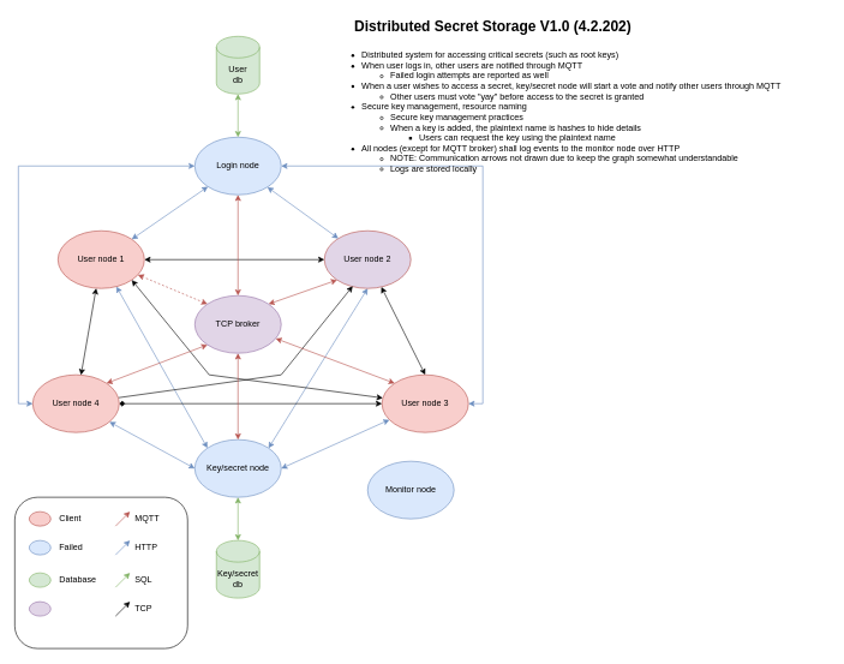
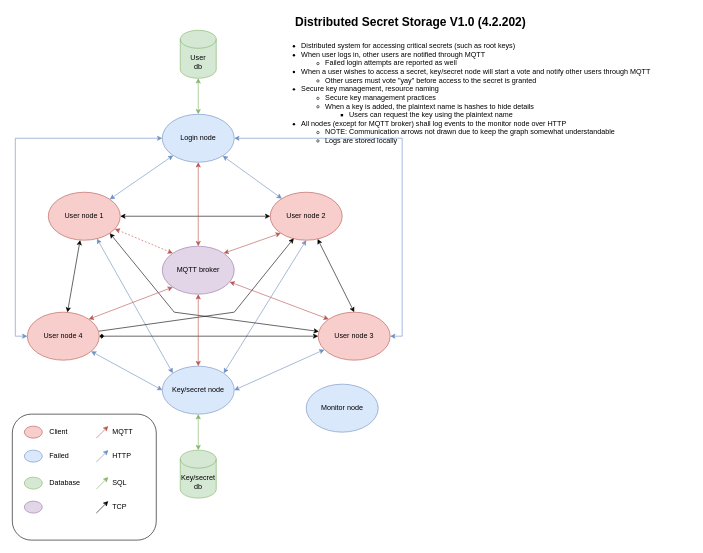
  <mxCell id="0" />
  <mxCell id="1" parent="0" />
  <mxCell id="2" style="rounded=0;orthogonalLoop=1;jettySize=auto;html=1;entryX=0;entryY=0;entryDx=0;entryDy=0;startArrow=classic;startFill=1;fillColor=#dae8fc;strokeColor=#6c8ebf;" parent="1" source="5" target="20" edge="1"><mxGeometry relative="1" as="geometry" /></mxCell>
  <mxCell id="3" style="rounded=0;orthogonalLoop=1;jettySize=auto;html=1;entryX=0;entryY=0;entryDx=0;entryDy=0;startArrow=classic;startFill=1;fillColor=#f8cecc;strokeColor=#b85450;dashed=1;" parent="1" source="5" target="51" edge="1"><mxGeometry relative="1" as="geometry" /></mxCell>
  <mxCell id="4" style="rounded=0;orthogonalLoop=1;jettySize=auto;html=1;startArrow=classic;startFill=1;" parent="1" source="5" target="19" edge="1"><mxGeometry relative="1" as="geometry" /></mxCell>
  <mxCell id="5" value="User node 1" style="ellipse;whiteSpace=wrap;html=1;fillColor=#f8cecc;strokeColor=#b85450;" parent="1" vertex="1"><mxGeometry x="80" y="320" width="120" height="80" as="geometry" /></mxCell>
  <mxCell id="6" value="&lt;div&gt;Key/secret&lt;/div&gt;&lt;div&gt;db&lt;br&gt;&lt;/div&gt;" style="shape=cylinder3;whiteSpace=wrap;html=1;boundedLbl=1;backgroundOutline=1;size=15;fillColor=#d5e8d4;strokeColor=#82b366;" parent="1" vertex="1"><mxGeometry x="300" y="750" width="60" height="80" as="geometry" /></mxCell>
  <mxCell id="7" style="rounded=0;orthogonalLoop=1;jettySize=auto;html=1;entryX=1;entryY=0;entryDx=0;entryDy=0;startArrow=classic;startFill=1;fillColor=#dae8fc;strokeColor=#6c8ebf;exitX=0.5;exitY=1;exitDx=0;exitDy=0;" parent="1" source="10" target="20" edge="1"><mxGeometry relative="1" as="geometry" /></mxCell>
  <mxCell id="8" style="rounded=0;orthogonalLoop=1;jettySize=auto;html=1;entryX=0.5;entryY=0;entryDx=0;entryDy=0;startArrow=classic;startFill=1;" parent="1" source="10" target="14" edge="1"><mxGeometry relative="1" as="geometry"><Array as="points"><mxPoint x="560" y="460" /></Array></mxGeometry></mxCell>
  <mxCell id="9" style="edgeStyle=orthogonalEdgeStyle;rounded=0;orthogonalLoop=1;jettySize=auto;html=1;startArrow=classic;startFill=1;" parent="1" source="10" target="5" edge="1"><mxGeometry relative="1" as="geometry" /></mxCell>
- <mxCell id="10" value="User node 2" style="ellipse;whiteSpace=wrap;html=1;fillColor=#e1d5e7;strokeColor=#b85450;" parent="1" vertex="1"><mxGeometry x="450" y="320" width="120" height="80" as="geometry" /></mxCell>
+ <mxCell id="10" value="User node 2" style="ellipse;whiteSpace=wrap;html=1;fillColor=#f8cecc;strokeColor=#b85450;" parent="1" vertex="1"><mxGeometry x="450" y="320" width="120" height="80" as="geometry" /></mxCell>
  <mxCell id="11" style="rounded=0;orthogonalLoop=1;jettySize=auto;html=1;entryX=1;entryY=0.5;entryDx=0;entryDy=0;startArrow=classic;startFill=1;fillColor=#dae8fc;strokeColor=#6c8ebf;" parent="1" source="14" target="20" edge="1"><mxGeometry relative="1" as="geometry" /></mxCell>
  <mxCell id="12" style="edgeStyle=orthogonalEdgeStyle;rounded=0;orthogonalLoop=1;jettySize=auto;html=1;startArrow=classic;startFill=1;endArrow=diamond;" parent="1" source="14" target="19" edge="1"><mxGeometry relative="1" as="geometry" /></mxCell>
  <mxCell id="13" style="rounded=0;orthogonalLoop=1;jettySize=auto;html=1;entryX=1;entryY=1;entryDx=0;entryDy=0;startArrow=classic;startFill=1;" parent="1" source="14" target="5" edge="1"><mxGeometry relative="1" as="geometry"><Array as="points"><mxPoint x="290" y="520" /></Array></mxGeometry></mxCell>
  <mxCell id="14" value="User node 3" style="ellipse;whiteSpace=wrap;html=1;fillColor=#f8cecc;strokeColor=#b85450;" parent="1" vertex="1"><mxGeometry x="530" y="520" width="120" height="80" as="geometry" /></mxCell>
  <mxCell id="15" style="rounded=0;orthogonalLoop=1;jettySize=auto;html=1;entryX=0;entryY=0.5;entryDx=0;entryDy=0;startArrow=classic;startFill=1;fillColor=#dae8fc;strokeColor=#6c8ebf;" parent="1" source="19" target="20" edge="1"><mxGeometry relative="1" as="geometry" /></mxCell>
  <mxCell id="16" style="rounded=0;orthogonalLoop=1;jettySize=auto;html=1;entryX=0;entryY=1;entryDx=0;entryDy=0;exitX=1;exitY=0;exitDx=0;exitDy=0;startArrow=classic;startFill=1;fillColor=#f8cecc;strokeColor=#b85450;" parent="1" source="51" target="10" edge="1"><mxGeometry relative="1" as="geometry" /></mxCell>
  <mxCell id="17" style="edgeStyle=orthogonalEdgeStyle;rounded=0;orthogonalLoop=1;jettySize=auto;html=1;entryX=0;entryY=0.5;entryDx=0;entryDy=0;exitX=0;exitY=0.5;exitDx=0;exitDy=0;startArrow=classic;startFill=1;fillColor=#dae8fc;strokeColor=#6c8ebf;" parent="1" source="19" target="26" edge="1"><mxGeometry relative="1" as="geometry"><Array as="points"><mxPoint x="25" y="560" /><mxPoint x="25" y="230" /></Array></mxGeometry></mxCell>
  <mxCell id="18" style="rounded=0;orthogonalLoop=1;jettySize=auto;html=1;entryX=0.327;entryY=0.961;entryDx=0;entryDy=0;entryPerimeter=0;" parent="1" source="19" target="10" edge="1"><mxGeometry relative="1" as="geometry"><Array as="points"><mxPoint x="390" y="520" /></Array></mxGeometry></mxCell>
  <mxCell id="19" value="&lt;div&gt;User node 4&lt;/div&gt;" style="ellipse;whiteSpace=wrap;html=1;fillColor=#f8cecc;strokeColor=#b85450;" parent="1" vertex="1"><mxGeometry x="45" y="520" width="120" height="80" as="geometry" /></mxCell>
  <mxCell id="20" value="Key/secret node" style="ellipse;whiteSpace=wrap;html=1;fillColor=#dae8fc;strokeColor=#6c8ebf;" parent="1" vertex="1"><mxGeometry x="270" y="610" width="120" height="80" as="geometry" /></mxCell>
  <mxCell id="21" style="edgeStyle=orthogonalEdgeStyle;rounded=0;orthogonalLoop=1;jettySize=auto;html=1;entryX=0.5;entryY=0;entryDx=0;entryDy=0;entryPerimeter=0;startArrow=classic;startFill=1;fillColor=#d5e8d4;strokeColor=#82b366;" parent="1" source="20" target="6" edge="1"><mxGeometry relative="1" as="geometry" /></mxCell>
  <mxCell id="22" style="edgeStyle=orthogonalEdgeStyle;rounded=0;orthogonalLoop=1;jettySize=auto;html=1;entryX=1;entryY=0.5;entryDx=0;entryDy=0;startArrow=classic;startFill=1;fillColor=#dae8fc;strokeColor=#6c8ebf;" parent="1" source="26" target="14" edge="1"><mxGeometry relative="1" as="geometry" /></mxCell>
  <mxCell id="23" style="rounded=0;orthogonalLoop=1;jettySize=auto;html=1;startArrow=classic;startFill=1;fillColor=#dae8fc;strokeColor=#6c8ebf;" parent="1" source="26" target="10" edge="1"><mxGeometry relative="1" as="geometry" /></mxCell>
  <mxCell id="24" style="rounded=0;orthogonalLoop=1;jettySize=auto;html=1;entryX=1;entryY=0;entryDx=0;entryDy=0;startArrow=classic;startFill=1;fillColor=#dae8fc;strokeColor=#6c8ebf;" parent="1" source="26" target="5" edge="1"><mxGeometry relative="1" as="geometry" /></mxCell>
  <mxCell id="25" style="edgeStyle=orthogonalEdgeStyle;rounded=0;orthogonalLoop=1;jettySize=auto;html=1;entryX=0.5;entryY=0;entryDx=0;entryDy=0;startArrow=classic;startFill=1;fillColor=#f8cecc;strokeColor=#b85450;" parent="1" source="26" target="51" edge="1"><mxGeometry relative="1" as="geometry" /></mxCell>
  <mxCell id="26" value="Login node" style="ellipse;whiteSpace=wrap;html=1;fillColor=#dae8fc;strokeColor=#6c8ebf;" parent="1" vertex="1"><mxGeometry x="270" y="190" width="120" height="80" as="geometry" /></mxCell>
  <mxCell id="27" value="&lt;div&gt;User&lt;/div&gt;&lt;div&gt;db&lt;br&gt;&lt;/div&gt;" style="shape=cylinder3;whiteSpace=wrap;html=1;boundedLbl=1;backgroundOutline=1;size=15;fillColor=#d5e8d4;strokeColor=#82b366;" parent="1" vertex="1"><mxGeometry x="300" y="50" width="60" height="80" as="geometry" /></mxCell>
  <mxCell id="28" style="edgeStyle=orthogonalEdgeStyle;rounded=0;orthogonalLoop=1;jettySize=auto;html=1;entryX=0.5;entryY=1;entryDx=0;entryDy=0;entryPerimeter=0;startArrow=classic;startFill=1;fillColor=#d5e8d4;strokeColor=#82b366;" parent="1" source="26" target="27" edge="1"><mxGeometry relative="1" as="geometry" /></mxCell>
  <mxCell id="29" value="" style="group" parent="1" vertex="1" connectable="0"><mxGeometry x="20" y="690" width="240" height="210" as="geometry" /></mxCell>
  <mxCell id="30" value="" style="rounded=1;whiteSpace=wrap;html=1;" parent="29" vertex="1"><mxGeometry width="240" height="210" as="geometry" /></mxCell>
  <mxCell id="31" value="" style="ellipse;whiteSpace=wrap;html=1;fillColor=#f8cecc;strokeColor=#b85450;" parent="29" vertex="1"><mxGeometry x="20" y="20" width="30" height="20" as="geometry" /></mxCell>
  <mxCell id="32" value="&lt;div align=&quot;left&quot;&gt;Client&lt;/div&gt;" style="text;html=1;align=left;verticalAlign=middle;resizable=0;points=[];autosize=1;strokeColor=none;fillColor=none;" parent="29" vertex="1"><mxGeometry x="60" y="15" width="50" height="30" as="geometry" /></mxCell>
  <mxCell id="33" value="" style="ellipse;whiteSpace=wrap;html=1;fillColor=#dae8fc;strokeColor=#6c8ebf;" parent="29" vertex="1"><mxGeometry x="20" y="60" width="30" height="20" as="geometry" /></mxCell>
  <mxCell id="34" value="Failed" style="text;html=1;align=left;verticalAlign=middle;resizable=0;points=[];autosize=1;strokeColor=none;fillColor=none;" parent="29" vertex="1"><mxGeometry x="60" y="55" width="60" height="30" as="geometry" /></mxCell>
  <mxCell id="35" value="" style="ellipse;whiteSpace=wrap;html=1;fillColor=#d5e8d4;strokeColor=#82b366;" parent="29" vertex="1"><mxGeometry x="20" y="105" width="30" height="20" as="geometry" /></mxCell>
  <mxCell id="36" value="Database" style="text;html=1;align=left;verticalAlign=middle;resizable=0;points=[];autosize=1;strokeColor=none;fillColor=none;" parent="29" vertex="1"><mxGeometry x="60" y="100" width="70" height="30" as="geometry" /></mxCell>
  <mxCell id="37" value="" style="endArrow=classic;html=1;rounded=0;fillColor=#dae8fc;strokeColor=#6c8ebf;" parent="29" edge="1"><mxGeometry width="50" height="50" relative="1" as="geometry"><mxPoint x="140" y="80" as="sourcePoint" /><mxPoint x="160" y="60" as="targetPoint" /></mxGeometry></mxCell>
  <mxCell id="38" value="HTTP" style="text;html=1;align=left;verticalAlign=middle;resizable=0;points=[];autosize=1;strokeColor=none;fillColor=none;" parent="29" vertex="1"><mxGeometry x="165" y="55" width="50" height="30" as="geometry" /></mxCell>
  <mxCell id="39" value="" style="endArrow=classic;html=1;rounded=0;fillColor=#d5e8d4;strokeColor=#82b366;" parent="29" edge="1"><mxGeometry width="50" height="50" relative="1" as="geometry"><mxPoint x="140" y="125" as="sourcePoint" /><mxPoint x="160" y="105" as="targetPoint" /></mxGeometry></mxCell>
  <mxCell id="40" value="SQL" style="text;html=1;align=left;verticalAlign=middle;resizable=0;points=[];autosize=1;strokeColor=none;fillColor=none;" parent="29" vertex="1"><mxGeometry x="165" y="100" width="50" height="30" as="geometry" /></mxCell>
  <mxCell id="41" value="" style="endArrow=classic;html=1;rounded=0;fillColor=#f8cecc;strokeColor=#b85450;" parent="29" edge="1"><mxGeometry width="50" height="50" relative="1" as="geometry"><mxPoint x="140" y="40" as="sourcePoint" /><mxPoint x="160" y="20" as="targetPoint" /></mxGeometry></mxCell>
  <mxCell id="42" value="MQTT" style="text;html=1;align=left;verticalAlign=middle;resizable=0;points=[];autosize=1;strokeColor=none;fillColor=none;" parent="29" vertex="1"><mxGeometry x="165" y="15" width="60" height="30" as="geometry" /></mxCell>
  <mxCell id="43" value="" style="endArrow=classic;html=1;rounded=0;fillColor=#ffe6cc;strokeColor=#000000;" parent="29" edge="1"><mxGeometry width="50" height="50" relative="1" as="geometry"><mxPoint x="140" y="165" as="sourcePoint" /><mxPoint x="160" y="145" as="targetPoint" /></mxGeometry></mxCell>
  <mxCell id="44" value="TCP" style="text;html=1;align=left;verticalAlign=middle;resizable=0;points=[];autosize=1;strokeColor=none;fillColor=none;" parent="29" vertex="1"><mxGeometry x="165" y="140" width="50" height="30" as="geometry" /></mxCell>
  <mxCell id="45" value="" style="ellipse;whiteSpace=wrap;html=1;fillColor=#e1d5e7;strokeColor=#9673a6;" parent="29" vertex="1"><mxGeometry x="20" y="145" width="30" height="20" as="geometry" /></mxCell>
  <mxCell id="46" value="Distributed Secret Storage V1.0 (4.2.202)" style="text;html=1;strokeColor=none;fillColor=none;align=left;verticalAlign=middle;whiteSpace=wrap;rounded=0;fontStyle=1;fontSize=20;" parent="1" vertex="1"><mxGeometry x="490" y="20" width="660" height="30" as="geometry" /></mxCell>
  <mxCell id="47" value="&lt;div align=&quot;left&quot;&gt;&lt;ul&gt;&lt;li&gt;Distributed system for accessing critical secrets (such as root keys)&lt;/li&gt;&lt;li&gt;When user logs in, other users are notified through MQTT &lt;br&gt;&lt;/li&gt;&lt;ul&gt;&lt;li&gt;Failed login attempts are reported as well&lt;br&gt;&lt;/li&gt;&lt;/ul&gt;&lt;li&gt;When a user wishes to access a secret, key/secret node will start a vote and notify other users through MQTT&lt;br&gt;&lt;/li&gt;&lt;ul&gt;&lt;li&gt;Other users must vote &quot;yay&quot; before access to the secret is granted&lt;br&gt;&lt;/li&gt;&lt;/ul&gt;&lt;li&gt;Secure key management, resource naming&lt;/li&gt;&lt;ul&gt;&lt;li&gt;Secure key management practices&lt;/li&gt;&lt;li&gt;When a key is added, the plaintext name is hashes to hide details&lt;/li&gt;&lt;ul&gt;&lt;li&gt;Users can request the key using the plaintext name&lt;/li&gt;&lt;/ul&gt;&lt;/ul&gt;&lt;li&gt;All nodes (except for MQTT broker) shall log events to the monitor node over HTTP&lt;/li&gt;&lt;ul&gt;&lt;li&gt;NOTE: Communication arrows not drawn due to keep the graph somewhat understandable&lt;/li&gt;&lt;li&gt;Logs are stored locally&lt;br&gt;&lt;/li&gt;&lt;/ul&gt;&lt;/ul&gt;&lt;/div&gt;" style="text;html=1;align=left;verticalAlign=middle;resizable=0;points=[];autosize=1;strokeColor=none;fillColor=none;" parent="1" vertex="1"><mxGeometry x="460" y="50" width="650" height="210" as="geometry" /></mxCell>
  <mxCell id="48" value="" style="rounded=0;orthogonalLoop=1;jettySize=auto;html=1;entryX=0;entryY=1;entryDx=0;entryDy=0;exitX=1;exitY=0;exitDx=0;exitDy=0;startArrow=classic;startFill=1;fillColor=#f8cecc;strokeColor=#b85450;" parent="1" source="19" target="51" edge="1"><mxGeometry relative="1" as="geometry"><mxPoint x="147" y="532" as="sourcePoint" /><mxPoint x="468" y="388" as="targetPoint" /></mxGeometry></mxCell>
  <mxCell id="49" style="rounded=0;orthogonalLoop=1;jettySize=auto;html=1;entryX=0;entryY=0;entryDx=0;entryDy=0;fillColor=#f8cecc;strokeColor=#b85450;startArrow=classic;startFill=1;" parent="1" source="51" target="14" edge="1"><mxGeometry relative="1" as="geometry" /></mxCell>
  <mxCell id="50" style="edgeStyle=orthogonalEdgeStyle;rounded=0;orthogonalLoop=1;jettySize=auto;html=1;startArrow=classic;startFill=1;fillColor=#f8cecc;strokeColor=#b85450;" parent="1" source="51" target="20" edge="1"><mxGeometry relative="1" as="geometry" /></mxCell>
- <mxCell id="51" value="TCP broker" style="ellipse;whiteSpace=wrap;html=1;fillColor=#e1d5e7;strokeColor=#9673a6;" parent="1" vertex="1"><mxGeometry x="270" y="410" width="120" height="80" as="geometry" /></mxCell>
+ <mxCell id="51" value="MQTT broker" style="ellipse;whiteSpace=wrap;html=1;fillColor=#e1d5e7;strokeColor=#9673a6;" parent="1" vertex="1"><mxGeometry x="270" y="410" width="120" height="80" as="geometry" /></mxCell>
  <mxCell id="52" value="Monitor node" style="ellipse;whiteSpace=wrap;html=1;fillColor=#dae8fc;strokeColor=#6c8ebf;" parent="1" vertex="1"><mxGeometry x="510" y="640" width="120" height="80" as="geometry" /></mxCell>
